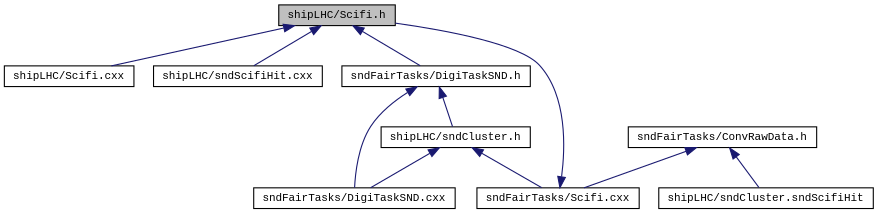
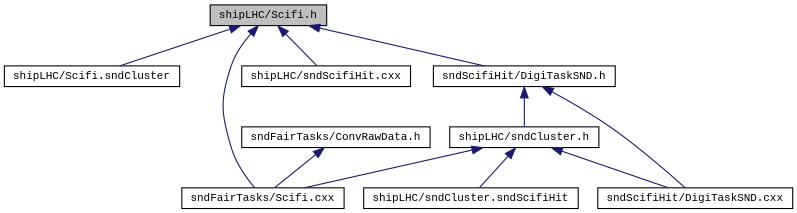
  digraph {
    fontname="Liberation Mono"
    node [color=black fillcolor=white fontname="Liberation Mono" fontsize=10 shape=record style=filled]
    edge [color=midnightblue dir=back fontname="Liberation Mono" fontsize=10 labelfontname=Helvetica labelfontsize=10 style=solid]
    n1 [fillcolor=grey75 fontcolor=black height=0.2 label="shipLHC/Scifi.h" width=0.4]
-   n2 [height=0.2 label="shipLHC/Scifi.cxx" width=0.4]
+   n2 [height=0.2 label="shipLHC/Scifi.sndCluster" width=0.4]
    n3 [height=0.2 label="sndFairTasks/Scifi.cxx" width=0.4]
    n4 [height=0.2 label="shipLHC/sndScifiHit.cxx" width=0.4]
-   n5 [height=0.2 label="sndFairTasks/DigiTaskSND.h" width=0.4]
+   n5 [height=0.2 label="sndScifiHit/DigiTaskSND.h" width=0.4]
    n6 [height=0.2 label="shipLHC/sndCluster.h" width=0.4]
-   n7 [height=0.2 label="sndFairTasks/DigiTaskSND.cxx" width=0.4]
+   n7 [height=0.2 label="sndScifiHit/DigiTaskSND.cxx" width=0.4]
    n8 [height=0.2 label="shipLHC/sndCluster.sndScifiHit" width=0.4]
    n9 [height=0.2 label="sndFairTasks/ConvRawData.h" width=0.4]
    n1 -> n2
-   n3 -> n1
+   n1 -> n3
    n1 -> n4
    n1 -> n5
    n5 -> n6
    n5 -> n7
    n6 -> n3
    n6 -> n7
-   n9 -> n8
+   n6 -> n8
    n9 -> n3
  }
